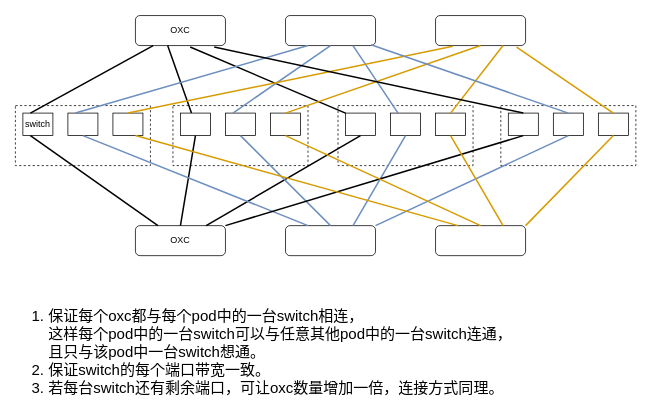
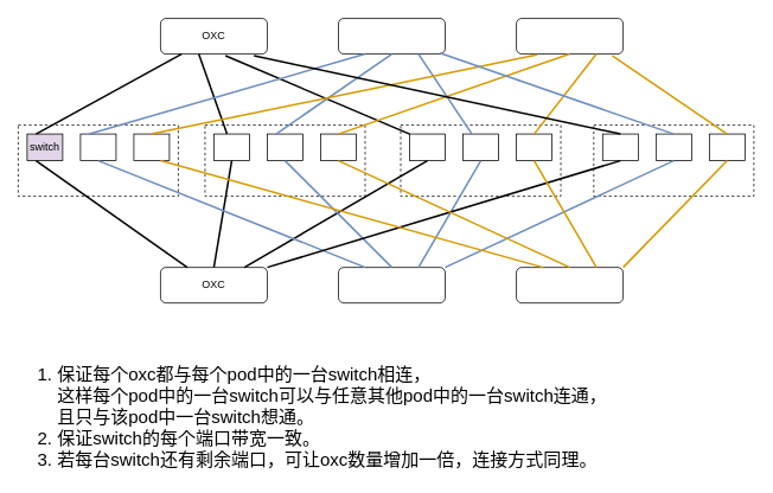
  <mxCell id="0" />
  <mxCell id="1" parent="0" />
  <mxCell id="2" value="" style="rounded=1;whiteSpace=wrap;html=1;" vertex="1" parent="1"><mxGeometry x="380" y="20" width="120" height="40" as="geometry" /></mxCell>
  <mxCell id="3" value="OXC" style="rounded=1;whiteSpace=wrap;html=1;" vertex="1" parent="1"><mxGeometry x="180" y="20" width="120" height="40" as="geometry" /></mxCell>
  <mxCell id="4" value="" style="rounded=1;whiteSpace=wrap;html=1;" vertex="1" parent="1"><mxGeometry x="580" y="20" width="120" height="40" as="geometry" /></mxCell>
  <mxCell id="5" value="" style="rounded=0;whiteSpace=wrap;html=1;dashed=1;" vertex="1" parent="1"><mxGeometry y="140" width="180" height="80" as="geometry" x="20" /></mxCell>
- <mxCell id="6" value="switch" style="rounded=0;whiteSpace=wrap;html=1;" vertex="1" parent="1"><mxGeometry x="30" y="150" width="40" height="30" as="geometry" /></mxCell>
+ <mxCell id="6" value="switch" style="rounded=0;whiteSpace=wrap;html=1;fillColor=#e1d5e7;" vertex="1" parent="1"><mxGeometry x="30" y="150" width="40" height="30" as="geometry" /></mxCell>
  <mxCell id="7" value="" style="rounded=0;whiteSpace=wrap;html=1;" vertex="1" parent="1"><mxGeometry x="90" y="150" width="40" height="30" as="geometry" /></mxCell>
  <mxCell id="8" value="" style="rounded=0;whiteSpace=wrap;html=1;" vertex="1" parent="1"><mxGeometry x="150" y="150" width="40" height="30" as="geometry" /></mxCell>
  <mxCell id="9" value="" style="rounded=0;whiteSpace=wrap;html=1;dashed=1;" vertex="1" parent="1"><mxGeometry x="230" y="140" width="180" height="80" as="geometry" /></mxCell>
  <mxCell id="10" value="" style="rounded=0;whiteSpace=wrap;html=1;" vertex="1" parent="1"><mxGeometry x="240" y="150" width="40" height="30" as="geometry" /></mxCell>
  <mxCell id="11" value="" style="rounded=0;whiteSpace=wrap;html=1;" vertex="1" parent="1"><mxGeometry x="300" y="150" width="40" height="30" as="geometry" /></mxCell>
  <mxCell id="12" value="" style="rounded=0;whiteSpace=wrap;html=1;" vertex="1" parent="1"><mxGeometry x="360" y="150" width="40" height="30" as="geometry" /></mxCell>
  <mxCell id="13" value="" style="rounded=0;whiteSpace=wrap;html=1;dashed=1;" vertex="1" parent="1"><mxGeometry x="450" y="140" width="180" height="80" as="geometry" /></mxCell>
  <mxCell id="14" value="" style="rounded=0;whiteSpace=wrap;html=1;" vertex="1" parent="1"><mxGeometry x="460" y="150" width="40" height="30" as="geometry" /></mxCell>
  <mxCell id="15" value="" style="rounded=0;whiteSpace=wrap;html=1;" vertex="1" parent="1"><mxGeometry x="520" y="150" width="40" height="30" as="geometry" /></mxCell>
  <mxCell id="16" value="" style="rounded=0;whiteSpace=wrap;html=1;" vertex="1" parent="1"><mxGeometry x="580" y="150" width="40" height="30" as="geometry" /></mxCell>
  <mxCell id="17" value="" style="endArrow=none;html=1;exitX=0.25;exitY=0;exitDx=0;exitDy=0;strokeWidth=2;" edge="1" parent="1" source="6" target="3"><mxGeometry width="50" height="50" relative="1" as="geometry"><mxPoint x="400" y="270" as="sourcePoint" /><mxPoint x="170" y="59" as="targetPoint" /></mxGeometry></mxCell>
  <mxCell id="18" value="" style="endArrow=none;html=1;entryX=0.358;entryY=1;entryDx=0;entryDy=0;strokeWidth=2;entryPerimeter=0;" edge="1" parent="1" source="10" target="3"><mxGeometry width="50" height="50" relative="1" as="geometry"><mxPoint x="50" y="160" as="sourcePoint" /><mxPoint x="150" y="70" as="targetPoint" /></mxGeometry></mxCell>
  <mxCell id="19" value="" style="endArrow=none;html=1;entryX=0.608;entryY=1.05;entryDx=0;entryDy=0;exitX=0;exitY=0;exitDx=0;exitDy=0;strokeWidth=2;entryPerimeter=0;" edge="1" parent="1" source="14" target="3"><mxGeometry width="50" height="50" relative="1" as="geometry"><mxPoint x="490" y="160" as="sourcePoint" /><mxPoint x="410" y="70" as="targetPoint" /></mxGeometry></mxCell>
  <mxCell id="20" value="" style="endArrow=none;html=1;fillColor=#dae8fc;strokeColor=#6c8ebf;strokeWidth=2;entryX=0.25;entryY=1;entryDx=0;entryDy=0;" edge="1" parent="1" target="2"><mxGeometry width="50" height="50" relative="1" as="geometry"><mxPoint x="100" y="150" as="sourcePoint" /><mxPoint x="220" y="280" as="targetPoint" /></mxGeometry></mxCell>
  <mxCell id="21" value="" style="endArrow=none;html=1;fillColor=#dae8fc;strokeColor=#6c8ebf;strokeWidth=2;entryX=0.5;entryY=1;entryDx=0;entryDy=0;exitX=0.25;exitY=0;exitDx=0;exitDy=0;" edge="1" parent="1" source="11" target="2"><mxGeometry width="50" height="50" relative="1" as="geometry"><mxPoint x="110" y="160" as="sourcePoint" /><mxPoint x="210" y="70" as="targetPoint" /></mxGeometry></mxCell>
  <mxCell id="22" value="" style="endArrow=none;html=1;fillColor=#dae8fc;strokeColor=#6c8ebf;strokeWidth=2;entryX=0.75;entryY=1;entryDx=0;entryDy=0;exitX=0.25;exitY=0;exitDx=0;exitDy=0;" edge="1" parent="1" source="15" target="2"><mxGeometry width="50" height="50" relative="1" as="geometry"><mxPoint x="320" y="160" as="sourcePoint" /><mxPoint x="210" y="70" as="targetPoint" /></mxGeometry></mxCell>
  <mxCell id="23" value="" style="endArrow=none;html=1;fillColor=#ffe6cc;strokeColor=#d79b00;strokeWidth=2;entryX=0.75;entryY=1;entryDx=0;entryDy=0;exitX=0.5;exitY=0;exitDx=0;exitDy=0;" edge="1" parent="1" source="16" target="4"><mxGeometry width="50" height="50" relative="1" as="geometry"><mxPoint x="540" y="160" as="sourcePoint" /><mxPoint x="440" y="70" as="targetPoint" /></mxGeometry></mxCell>
  <mxCell id="24" value="" style="endArrow=none;html=1;fillColor=#ffe6cc;strokeColor=#d79b00;strokeWidth=2;entryX=0.5;entryY=1;entryDx=0;entryDy=0;exitX=0.5;exitY=0;exitDx=0;exitDy=0;" edge="1" parent="1" source="12" target="4"><mxGeometry width="50" height="50" relative="1" as="geometry"><mxPoint x="610" y="160" as="sourcePoint" /><mxPoint x="640" y="70" as="targetPoint" /></mxGeometry></mxCell>
  <mxCell id="25" value="" style="endArrow=none;html=1;fillColor=#ffe6cc;strokeColor=#d79b00;strokeWidth=2;entryX=0.192;entryY=1.025;entryDx=0;entryDy=0;exitX=0.5;exitY=0;exitDx=0;exitDy=0;entryPerimeter=0;" edge="1" parent="1" source="8" target="4"><mxGeometry width="50" height="50" relative="1" as="geometry"><mxPoint x="390" y="160" as="sourcePoint" /><mxPoint x="610" y="70" as="targetPoint" /></mxGeometry></mxCell>
  <mxCell id="26" value="" style="rounded=0;whiteSpace=wrap;html=1;dashed=1;" vertex="1" parent="1"><mxGeometry x="667" y="140" width="180" height="80" as="geometry" /></mxCell>
  <mxCell id="27" value="" style="rounded=0;whiteSpace=wrap;html=1;" vertex="1" parent="1"><mxGeometry x="677" y="150" width="40" height="30" as="geometry" /></mxCell>
  <mxCell id="28" value="" style="rounded=0;whiteSpace=wrap;html=1;" vertex="1" parent="1"><mxGeometry x="737" y="150" width="40" height="30" as="geometry" /></mxCell>
  <mxCell id="29" value="" style="rounded=0;whiteSpace=wrap;html=1;" vertex="1" parent="1"><mxGeometry x="797" y="150" width="40" height="30" as="geometry" /></mxCell>
  <mxCell id="30" value="" style="endArrow=none;html=1;entryX=0.875;entryY=1.05;entryDx=0;entryDy=0;exitX=0.5;exitY=0;exitDx=0;exitDy=0;strokeWidth=2;entryPerimeter=0;" edge="1" parent="1" source="27" target="3"><mxGeometry width="50" height="50" relative="1" as="geometry"><mxPoint x="470" y="160" as="sourcePoint" /><mxPoint x="240" y="70" as="targetPoint" /></mxGeometry></mxCell>
  <mxCell id="31" value="" style="endArrow=none;html=1;fillColor=#dae8fc;strokeColor=#6c8ebf;strokeWidth=2;entryX=0.95;entryY=0.975;entryDx=0;entryDy=0;exitX=0.5;exitY=0;exitDx=0;exitDy=0;entryPerimeter=0;" edge="1" parent="1" source="28" target="2"><mxGeometry width="50" height="50" relative="1" as="geometry"><mxPoint x="540" y="160" as="sourcePoint" /><mxPoint x="440" y="70" as="targetPoint" /></mxGeometry></mxCell>
  <mxCell id="32" value="" style="endArrow=none;html=1;fillColor=#ffe6cc;strokeColor=#d79b00;strokeWidth=2;entryX=0.9;entryY=1.05;entryDx=0;entryDy=0;exitX=0.5;exitY=0;exitDx=0;exitDy=0;entryPerimeter=0;" edge="1" parent="1" source="29" target="4"><mxGeometry width="50" height="50" relative="1" as="geometry"><mxPoint x="610" y="160" as="sourcePoint" /><mxPoint x="640" y="70" as="targetPoint" /></mxGeometry></mxCell>
  <mxCell id="33" value="&lt;font style=&quot;font-size: 20px&quot;&gt;1. 保证每个oxc都与每个pod中的一台switch相连，&lt;br&gt;&amp;nbsp; &amp;nbsp; 这样每个pod中的一台switch可以与任意其他pod中的一台switch连通，&lt;br&gt;&amp;nbsp; &amp;nbsp; 且只与该pod中一台switch想通。&lt;br&gt;2. 保证switch的每个端口带宽一致。&lt;br&gt;3. 若每台switch还有剩余端口，可让oxc数量增加一倍，连接方式同理。&lt;br&gt;&amp;nbsp;&amp;nbsp;&lt;br&gt;&lt;/font&gt;" style="text;html=1;align=left;verticalAlign=middle;resizable=0;points=[];autosize=1;" vertex="1" parent="1"><mxGeometry x="40" y="430" width="660" height="100" as="geometry" /></mxCell>
  <mxCell id="34" value="" style="rounded=1;whiteSpace=wrap;html=1;" vertex="1" parent="1"><mxGeometry x="380" y="300" width="120" height="40" as="geometry" /></mxCell>
  <mxCell id="35" value="OXC" style="rounded=1;whiteSpace=wrap;html=1;" vertex="1" parent="1"><mxGeometry x="180" y="300" width="120" height="40" as="geometry" /></mxCell>
  <mxCell id="36" value="" style="rounded=1;whiteSpace=wrap;html=1;" vertex="1" parent="1"><mxGeometry x="580" y="300" width="120" height="40" as="geometry" /></mxCell>
  <mxCell id="37" value="" style="endArrow=none;html=1;exitX=0.25;exitY=1;exitDx=0;exitDy=0;strokeWidth=2;entryX=0.25;entryY=0;entryDx=0;entryDy=0;" edge="1" parent="1" source="6" target="35"><mxGeometry width="50" height="50" relative="1" as="geometry"><mxPoint x="50" y="160" as="sourcePoint" /><mxPoint x="213.636" y="70" as="targetPoint" /></mxGeometry></mxCell>
  <mxCell id="38" value="" style="endArrow=none;html=1;entryX=0.5;entryY=0;entryDx=0;entryDy=0;strokeWidth=2;exitX=0.5;exitY=1;exitDx=0;exitDy=0;" edge="1" parent="1" source="10" target="35"><mxGeometry width="50" height="50" relative="1" as="geometry"><mxPoint x="265" y="180" as="sourcePoint" /><mxPoint x="232.96" y="70" as="targetPoint" /></mxGeometry></mxCell>
  <mxCell id="39" value="" style="endArrow=none;html=1;exitX=0.5;exitY=1;exitDx=0;exitDy=0;strokeWidth=2;" edge="1" parent="1" source="14" target="35"><mxGeometry width="50" height="50" relative="1" as="geometry"><mxPoint x="470" y="160" as="sourcePoint" /><mxPoint x="262.96" y="72" as="targetPoint" /></mxGeometry></mxCell>
  <mxCell id="40" value="" style="endArrow=none;html=1;fillColor=#dae8fc;strokeColor=#6c8ebf;strokeWidth=2;entryX=0.25;entryY=0;entryDx=0;entryDy=0;exitX=0.5;exitY=1;exitDx=0;exitDy=0;" edge="1" parent="1" source="7" target="34"><mxGeometry width="50" height="50" relative="1" as="geometry"><mxPoint x="110" y="160" as="sourcePoint" /><mxPoint x="420" y="70" as="targetPoint" /></mxGeometry></mxCell>
  <mxCell id="41" value="" style="endArrow=none;html=1;fillColor=#dae8fc;strokeColor=#6c8ebf;strokeWidth=2;entryX=0.5;entryY=0;entryDx=0;entryDy=0;exitX=0.5;exitY=1;exitDx=0;exitDy=0;" edge="1" parent="1" source="11" target="34"><mxGeometry width="50" height="50" relative="1" as="geometry"><mxPoint x="320" y="160" as="sourcePoint" /><mxPoint x="450" y="70" as="targetPoint" /></mxGeometry></mxCell>
  <mxCell id="42" value="" style="endArrow=none;html=1;fillColor=#dae8fc;strokeColor=#6c8ebf;strokeWidth=2;entryX=0.75;entryY=0;entryDx=0;entryDy=0;exitX=0.5;exitY=1;exitDx=0;exitDy=0;" edge="1" parent="1" source="15" target="34"><mxGeometry width="50" height="50" relative="1" as="geometry"><mxPoint x="540" y="160" as="sourcePoint" /><mxPoint x="480" y="70" as="targetPoint" /></mxGeometry></mxCell>
  <mxCell id="43" value="" style="endArrow=none;html=1;entryX=1;entryY=0;entryDx=0;entryDy=0;exitX=0.5;exitY=1;exitDx=0;exitDy=0;strokeWidth=2;" edge="1" parent="1" source="27" target="35"><mxGeometry width="50" height="50" relative="1" as="geometry"><mxPoint x="707" y="160" as="sourcePoint" /><mxPoint x="295" y="72" as="targetPoint" /></mxGeometry></mxCell>
  <mxCell id="44" value="" style="endArrow=none;html=1;fillColor=#dae8fc;strokeColor=#6c8ebf;strokeWidth=2;entryX=1;entryY=0;entryDx=0;entryDy=0;exitX=0.5;exitY=1;exitDx=0;exitDy=0;" edge="1" parent="1" source="28" target="34"><mxGeometry width="50" height="50" relative="1" as="geometry"><mxPoint x="767" y="160" as="sourcePoint" /><mxPoint x="504" y="69" as="targetPoint" /></mxGeometry></mxCell>
  <mxCell id="45" value="" style="endArrow=none;html=1;fillColor=#ffe6cc;strokeColor=#d79b00;strokeWidth=2;entryX=0.25;entryY=0;entryDx=0;entryDy=0;exitX=0.75;exitY=1;exitDx=0;exitDy=0;" edge="1" parent="1" source="8" target="36"><mxGeometry width="50" height="50" relative="1" as="geometry"><mxPoint x="180" y="160" as="sourcePoint" /><mxPoint x="613.04" y="71" as="targetPoint" /></mxGeometry></mxCell>
  <mxCell id="46" value="" style="endArrow=none;html=1;fillColor=#ffe6cc;strokeColor=#d79b00;strokeWidth=2;entryX=0.5;entryY=0;entryDx=0;entryDy=0;exitX=0.5;exitY=1;exitDx=0;exitDy=0;" edge="1" parent="1" source="12" target="36"><mxGeometry width="50" height="50" relative="1" as="geometry"><mxPoint x="390" y="160" as="sourcePoint" /><mxPoint x="650" y="70" as="targetPoint" /></mxGeometry></mxCell>
  <mxCell id="47" value="" style="endArrow=none;html=1;fillColor=#ffe6cc;strokeColor=#d79b00;strokeWidth=2;entryX=0.5;entryY=1;entryDx=0;entryDy=0;" edge="1" parent="1" target="29"><mxGeometry width="50" height="50" relative="1" as="geometry"><mxPoint x="700" y="300" as="sourcePoint" /><mxPoint x="698" y="72" as="targetPoint" /></mxGeometry></mxCell>
  <mxCell id="48" value="" style="endArrow=none;html=1;fillColor=#ffe6cc;strokeColor=#d79b00;strokeWidth=2;entryX=0.75;entryY=0;entryDx=0;entryDy=0;exitX=0.5;exitY=1;exitDx=0;exitDy=0;" edge="1" parent="1" source="16" target="36"><mxGeometry width="50" height="50" relative="1" as="geometry"><mxPoint x="610" y="160" as="sourcePoint" /><mxPoint x="680" y="70" as="targetPoint" /></mxGeometry></mxCell>
